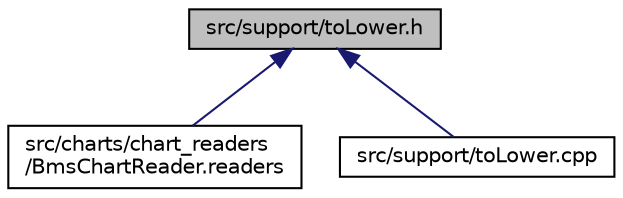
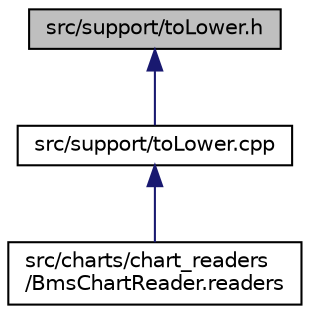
  digraph {
    node [color=black fillcolor=white fontname=Helvetica fontsize=10 shape=record style=filled]
    edge [color=midnightblue dir=back fontname=Helvetica fontsize=10 labelfontname=Helvetica labelfontsize=10 style=solid]
    n1 [fillcolor=grey75 fontcolor=black height=0.2 label="src/support/toLower.h" width=0.4]
    n2 [height=0.2 label="src/charts/chart_readers\l/BmsChartReader.readers" width=0.4]
    n3 [height=0.2 label="src/support/toLower.cpp" width=0.4]
-   n1 -> n2
+   n3 -> n2
    n1 -> n3
  }
